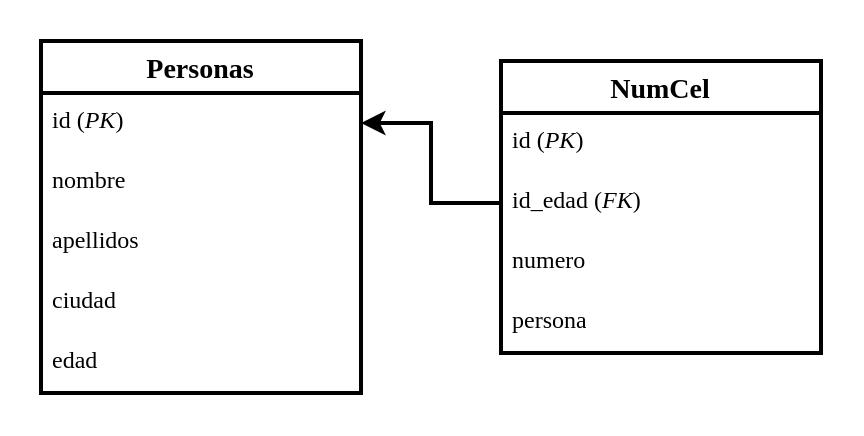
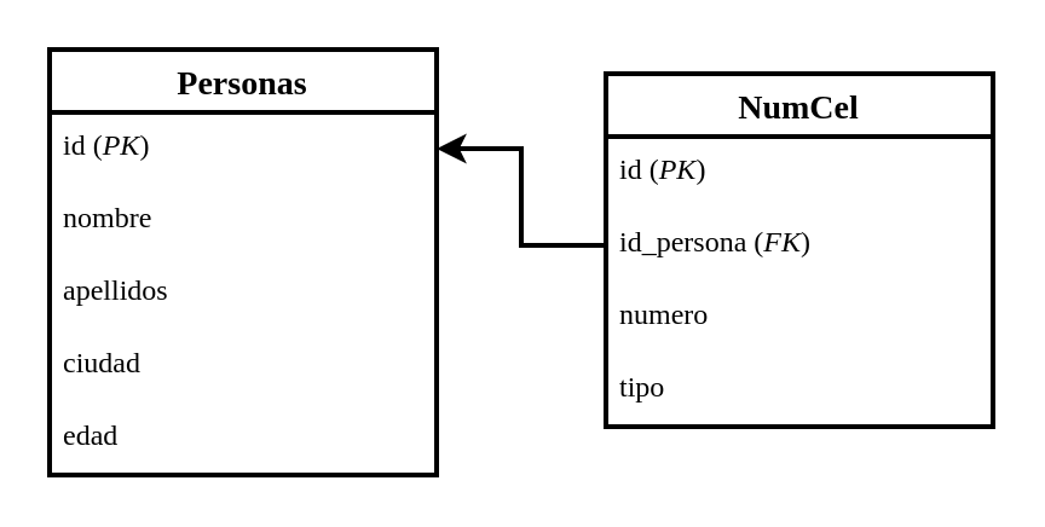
  <mxCell id="0" />
  <mxCell id="1" parent="0" />
  <mxCell id="2" value="Personas" style="swimlane;fontStyle=1;childLayout=stackLayout;horizontal=1;startSize=26;horizontalStack=0;resizeParent=1;resizeParentMax=0;resizeLast=0;collapsible=1;marginBottom=0;align=center;fontSize=14;strokeWidth=2;fontFamily=Verdana;" vertex="1" parent="1"><mxGeometry x="20" y="20" width="160" height="176" as="geometry" /></mxCell>
  <mxCell id="3" value="id (&lt;i&gt;PK&lt;/i&gt;)" style="text;spacingLeft=4;spacingRight=4;overflow=hidden;rotatable=0;points=[[0,0.5],[1,0.5]];portConstraint=eastwest;fontSize=12;whiteSpace=wrap;html=1;strokeWidth=2;fontFamily=Verdana;" vertex="1" parent="2"><mxGeometry y="26" width="160" height="30" as="geometry" /></mxCell>
  <mxCell id="4" value="nombre" style="text;spacingLeft=4;spacingRight=4;overflow=hidden;rotatable=0;points=[[0,0.5],[1,0.5]];portConstraint=eastwest;fontSize=12;whiteSpace=wrap;html=1;strokeWidth=2;fontFamily=Verdana;" vertex="1" parent="2"><mxGeometry y="56" width="160" height="30" as="geometry" /></mxCell>
  <mxCell id="5" value="apellidos" style="text;spacingLeft=4;spacingRight=4;overflow=hidden;rotatable=0;points=[[0,0.5],[1,0.5]];portConstraint=eastwest;fontSize=12;whiteSpace=wrap;html=1;strokeWidth=2;fontFamily=Verdana;" vertex="1" parent="2"><mxGeometry y="86" width="160" height="30" as="geometry" /></mxCell>
  <mxCell id="6" value="ciudad" style="text;spacingLeft=4;spacingRight=4;overflow=hidden;rotatable=0;points=[[0,0.5],[1,0.5]];portConstraint=eastwest;fontSize=12;whiteSpace=wrap;html=1;strokeWidth=2;fontFamily=Verdana;" vertex="1" parent="2"><mxGeometry y="116" width="160" height="30" as="geometry" /></mxCell>
  <mxCell id="7" value="edad" style="text;spacingLeft=4;spacingRight=4;overflow=hidden;rotatable=0;points=[[0,0.5],[1,0.5]];portConstraint=eastwest;fontSize=12;whiteSpace=wrap;html=1;strokeWidth=2;fontFamily=Verdana;" vertex="1" parent="2"><mxGeometry y="146" width="160" height="30" as="geometry" /></mxCell>
  <mxCell id="8" value="NumCel" style="swimlane;fontStyle=1;childLayout=stackLayout;horizontal=1;startSize=26;horizontalStack=0;resizeParent=1;resizeParentMax=0;resizeLast=0;collapsible=1;marginBottom=0;align=center;fontSize=14;strokeWidth=2;fontFamily=Verdana;" vertex="1" parent="1"><mxGeometry x="250" y="30" width="160" height="146" as="geometry" /></mxCell>
  <mxCell id="9" value="id (&lt;i&gt;PK&lt;/i&gt;)" style="text;spacingLeft=4;spacingRight=4;overflow=hidden;rotatable=0;points=[[0,0.5],[1,0.5]];portConstraint=eastwest;fontSize=12;whiteSpace=wrap;html=1;strokeWidth=2;fontFamily=Verdana;" vertex="1" parent="8"><mxGeometry y="26" width="160" height="30" as="geometry" /></mxCell>
- <mxCell id="10" value="id_edad (&lt;i&gt;FK&lt;/i&gt;)" style="text;spacingLeft=4;spacingRight=4;overflow=hidden;rotatable=0;points=[[0,0.5],[1,0.5]];portConstraint=eastwest;fontSize=12;whiteSpace=wrap;html=1;strokeWidth=2;fontFamily=Verdana;" vertex="1" parent="8"><mxGeometry y="56" width="160" height="30" as="geometry" /></mxCell>
+ <mxCell id="10" value="id_persona (&lt;i&gt;FK&lt;/i&gt;)" style="text;spacingLeft=4;spacingRight=4;overflow=hidden;rotatable=0;points=[[0,0.5],[1,0.5]];portConstraint=eastwest;fontSize=12;whiteSpace=wrap;html=1;strokeWidth=2;fontFamily=Verdana;" vertex="1" parent="8"><mxGeometry y="56" width="160" height="30" as="geometry" /></mxCell>
  <mxCell id="11" value="numero" style="text;spacingLeft=4;spacingRight=4;overflow=hidden;rotatable=0;points=[[0,0.5],[1,0.5]];portConstraint=eastwest;fontSize=12;whiteSpace=wrap;html=1;strokeWidth=2;fontFamily=Verdana;" vertex="1" parent="8"><mxGeometry y="86" width="160" height="30" as="geometry" /></mxCell>
- <mxCell id="12" value="persona" style="text;spacingLeft=4;spacingRight=4;overflow=hidden;rotatable=0;points=[[0,0.5],[1,0.5]];portConstraint=eastwest;fontSize=12;whiteSpace=wrap;html=1;strokeWidth=2;fontFamily=Verdana;" vertex="1" parent="8"><mxGeometry y="116" width="160" height="30" as="geometry" /></mxCell>
+ <mxCell id="12" value="tipo" style="text;spacingLeft=4;spacingRight=4;overflow=hidden;rotatable=0;points=[[0,0.5],[1,0.5]];portConstraint=eastwest;fontSize=12;whiteSpace=wrap;html=1;strokeWidth=2;fontFamily=Verdana;" vertex="1" parent="8"><mxGeometry y="116" width="160" height="30" as="geometry" /></mxCell>
  <mxCell id="13" style="edgeStyle=orthogonalEdgeStyle;rounded=0;orthogonalLoop=1;jettySize=auto;html=1;entryX=1;entryY=0.5;entryDx=0;entryDy=0;strokeWidth=2;fontFamily=Verdana;" edge="1" parent="1" source="10" target="3"><mxGeometry relative="1" as="geometry" /></mxCell>
